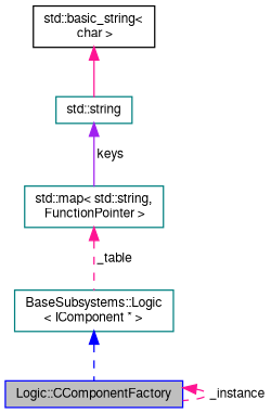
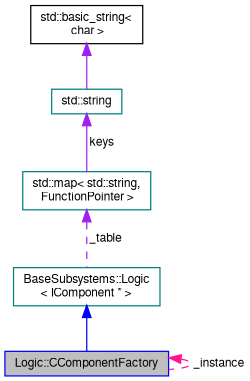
  digraph {
    node [color=teal fillcolor=white fontname=FreeSans fontsize=10 shape=record style=filled]
    edge [color=deeppink dir=back fontname=FreeSans fontsize=10 labelfontname=FreeSans labelfontsize=10 style=solid]
    n1 [color=blue fillcolor=grey75 fontcolor=black height=0.2 label="Logic::CComponentFactory" width=0.4]
    n2 [height=0.2 label="BaseSubsystems::Logic\l\< IComponent * \>" width=0.4]
    n3 [height=0.2 label="std::map\< std::string,\l FunctionPointer \>" width=0.4]
    n4 [height=0.2 label="std::string" width=0.4]
    n5 [color=black height=0.2 label="std::basic_string\<\l char \>" width=0.4]
    n1 -> n1 [label=" _instance" style=dashed]
-   n2 -> n1 [color=blue style=dashed]
-   n3 -> n2 [label=" _table" style=dashed]
+   n2 -> n1 [color=blue]
+   n3 -> n2 [color=purple label=" _table" style=dashed]
    n4 -> n3 [color=purple label=" keys"]
-   n5 -> n4
+   n5 -> n4 [color=purple]
  }
